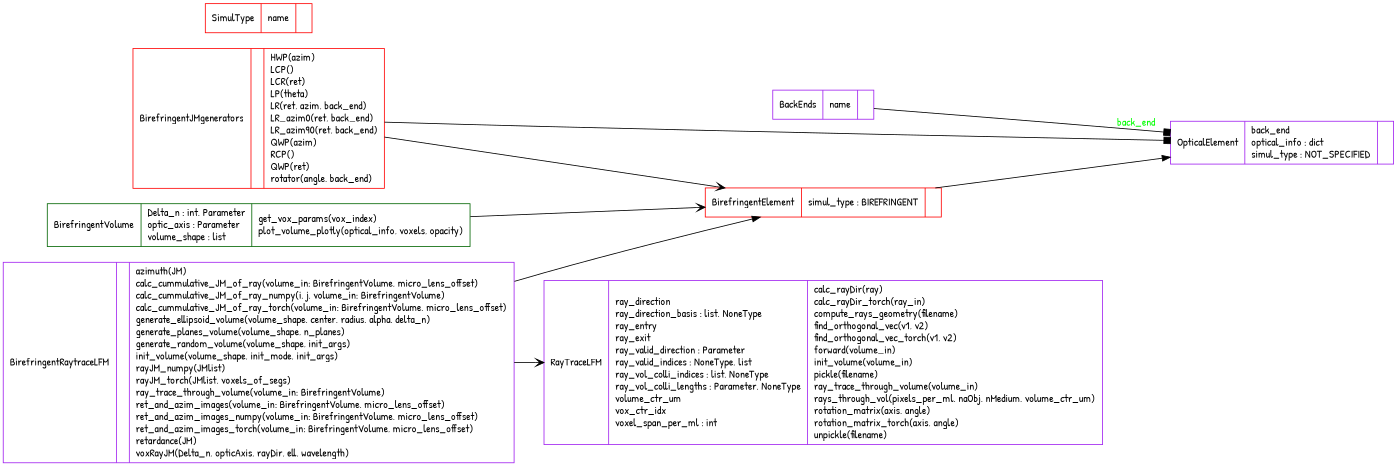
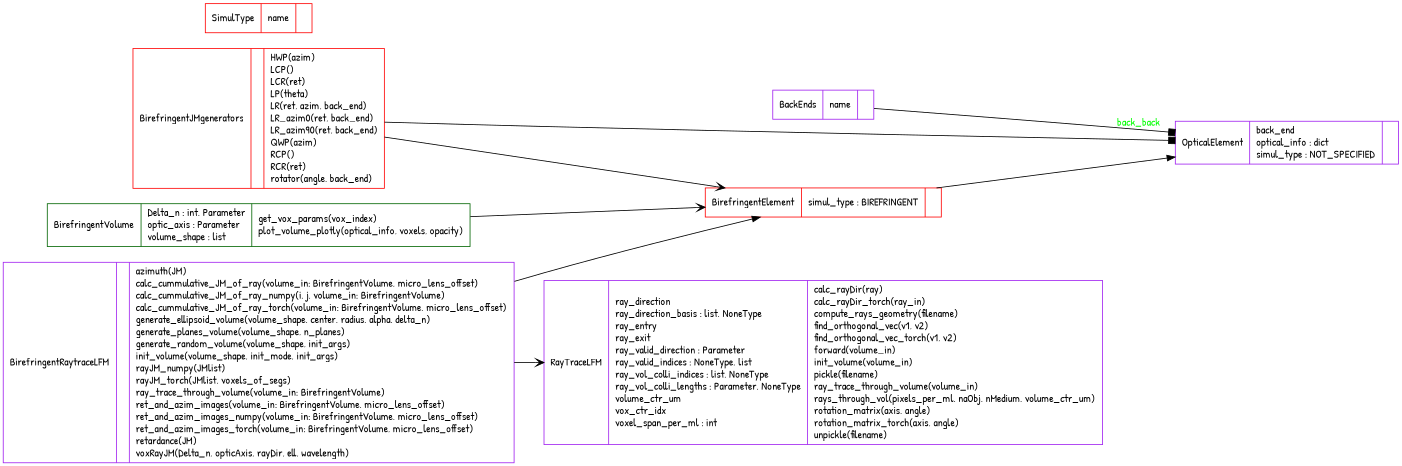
  digraph {
    fontname="Patrick Hand"
    rankdir=LR
    node [color=purple fontcolor=black fontname="Patrick Hand" shape=record style=solid]
    edge [arrowhead=vee arrowtail=none fontname="Patrick Hand"]
    n1 [label="{BackEnds|name\l|}"]
    n2 [label="{OpticalElement|back_end\loptical_info : dict\lsimul_type : NOT_SPECIFIED\l|}"]
    n3 [color=red label="{BirefringentElement|simul_type : BIREFRINGENT\l|}"]
-   n4 [color=red label="{BirefringentJMgenerators|\l|HWP(azim)\lLCP()\lLCR(ret)\lLP(theta)\lLR(ret, azim, back_end)\lLR_azim0(ret, back_end)\lLR_azim90(ret, back_end)\lQWP(azim)\lRCP()\lQWP(ret)\lrotator(angle, back_end)\l}"]
+   n4 [color=red label="{BirefringentJMgenerators|\l|HWP(azim)\lLCP()\lLCR(ret)\lLP(theta)\lLR(ret, azim, back_end)\lLR_azim0(ret, back_end)\lLR_azim90(ret, back_end)\lQWP(azim)\lRCP()\lRCR(ret)\lrotator(angle, back_end)\l}"]
    n5 [label="{BirefringentRaytraceLFM|\l|azimuth(JM)\lcalc_cummulative_JM_of_ray(volume_in: BirefringentVolume, micro_lens_offset)\lcalc_cummulative_JM_of_ray_numpy(i, j, volume_in: BirefringentVolume)\lcalc_cummulative_JM_of_ray_torch(volume_in: BirefringentVolume, micro_lens_offset)\lgenerate_ellipsoid_volume(volume_shape, center, radius, alpha, delta_n)\lgenerate_planes_volume(volume_shape, n_planes)\lgenerate_random_volume(volume_shape, init_args)\linit_volume(volume_shape, init_mode, init_args)\lrayJM_numpy(JMlist)\lrayJM_torch(JMlist, voxels_of_segs)\lray_trace_through_volume(volume_in: BirefringentVolume)\lret_and_azim_images(volume_in: BirefringentVolume, micro_lens_offset)\lret_and_azim_images_numpy(volume_in: BirefringentVolume, micro_lens_offset)\lret_and_azim_images_torch(volume_in: BirefringentVolume, micro_lens_offset)\lretardance(JM)\lvoxRayJM(Delta_n, opticAxis, rayDir, ell, wavelength)\l}"]
    n6 [label="{RayTraceLFM|ray_direction\lray_direction_basis : list, NoneType\lray_entry\lray_exit\lray_valid_direction : Parameter\lray_valid_indices : NoneType, list\lray_vol_colli_indices : list, NoneType\lray_vol_colli_lengths : Parameter, NoneType\lvolume_ctr_um\lvox_ctr_idx\lvoxel_span_per_ml : int\l|calc_rayDir(ray)\lcalc_rayDir_torch(ray_in)\lcompute_rays_geometry(filename)\lfind_orthogonal_vec(v1, v2)\lfind_orthogonal_vec_torch(v1, v2)\lforward(volume_in)\linit_volume(volume_in)\lpickle(filename)\lray_trace_through_volume(volume_in)\lrays_through_vol(pixels_per_ml, naObj, nMedium, volume_ctr_um)\lrotation_matrix(axis, angle)\lrotation_matrix_torch(axis, angle)\lunpickle(filename)\l}"]
    n7 [color=darkgreen label="{BirefringentVolume|Delta_n : int, Parameter\loptic_axis : Parameter\lvolume_shape : list\l|get_vox_params(vox_index)\lplot_volume_plotly(optical_info, voxels, opacity)\l}"]
    n8 [color=red label="{SimulType|name\l|}"]
-   n1 -> n2 [arrowhead=box fontcolor=green label=back_end style=solid]
+   n1 -> n2 [arrowhead=box fontcolor=green label=back_back style=solid]
    n3 -> n2 [arrowhead=normal]
    n4 -> n2 [arrowhead=box]
    n4 -> n3
    n5 -> n3 [arrowhead=normal]
    n5 -> n6
    n7 -> n3
  }
